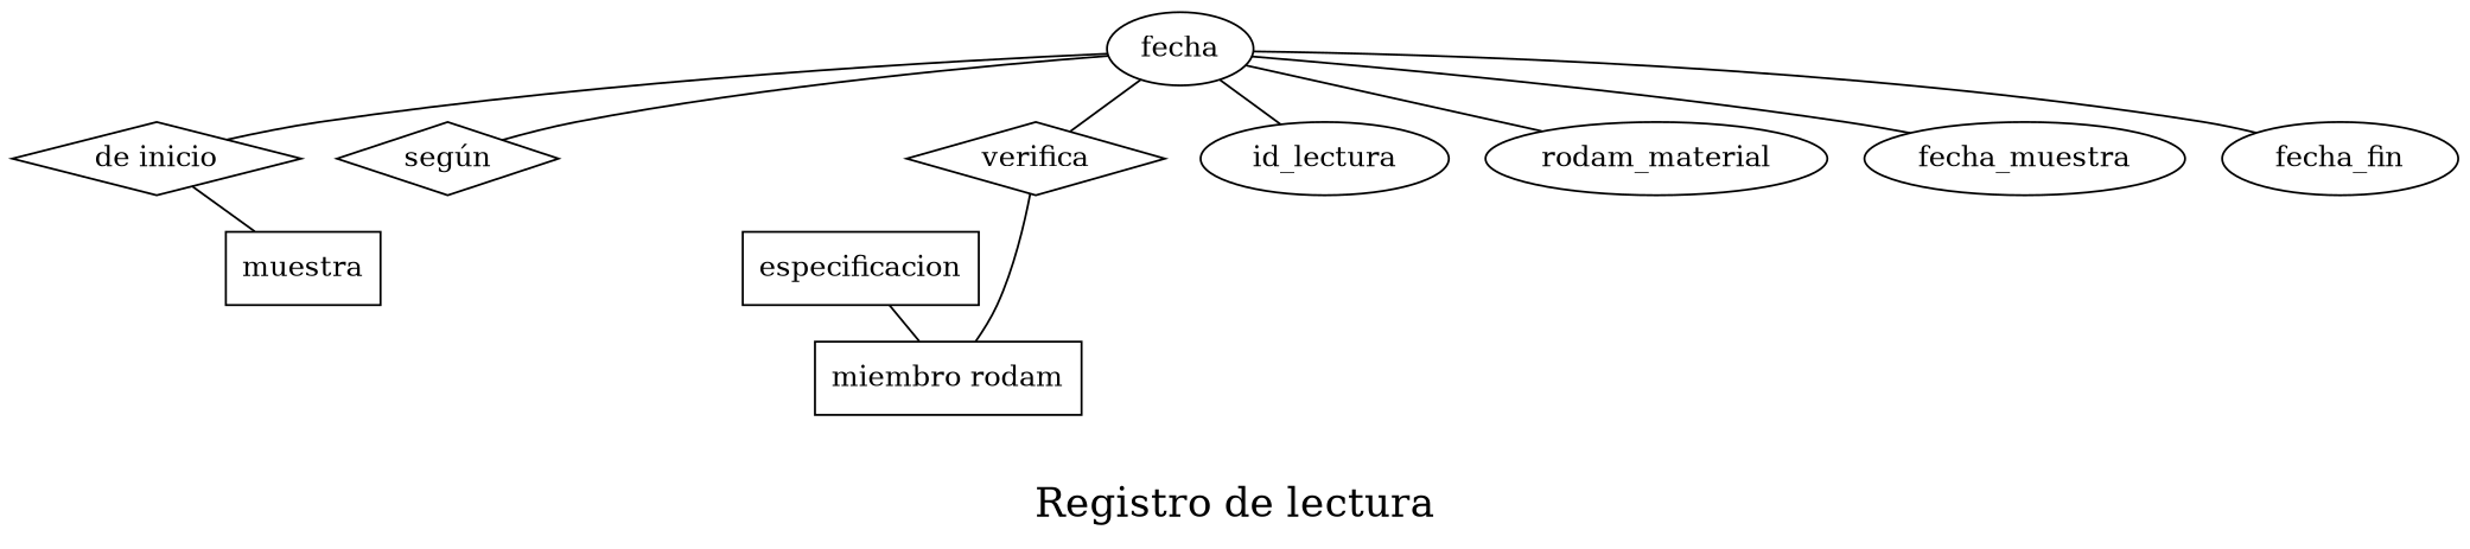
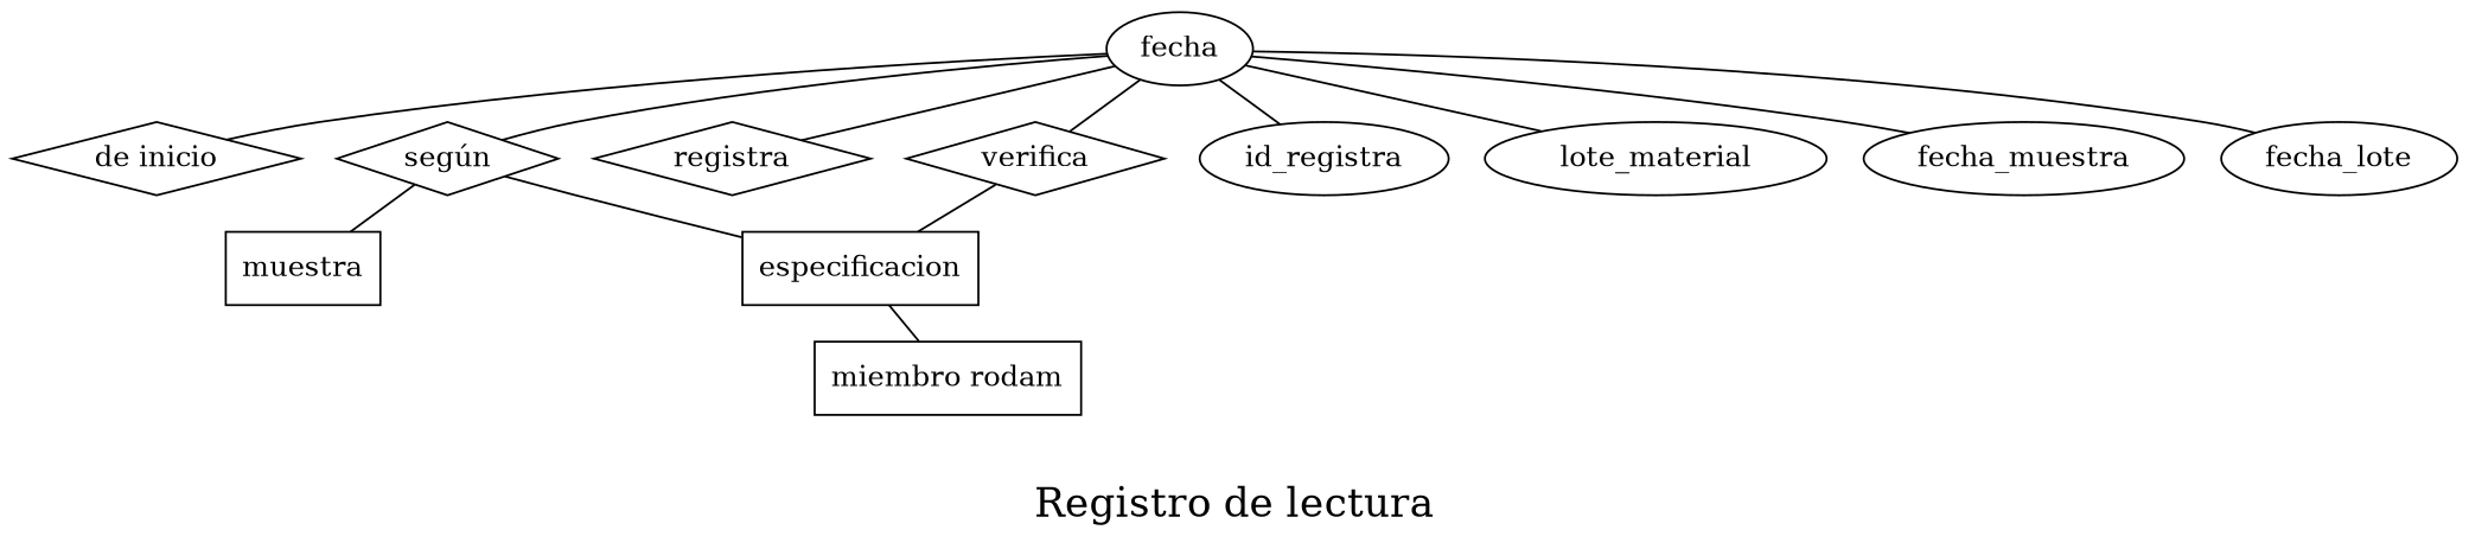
  graph {
    fontsize=20
    label="Registro de lectura"
    especificacion [shape=box]
    muestra [shape=box]
    n3 [label="miembro rodam" shape=box]
    n4 [label="de inicio" shape=diamond]
    n5 [label="según" shape=diamond]
+   registra [shape=diamond]
    verifica [shape=diamond]
    n8 [label=fecha]
-   id_lectura
-   lote_material [label=rodam_material]
+   id_lectura [label=id_registra]
+   lote_material
    n11 [label=fecha_muestra]
-   fecha_fin
+   fecha_fin [label=fecha_lote]
    subgraph sub_1 {
      ranksep=5
      root=especificacion
      especificacion
      muestra
      n3
    }
    subgraph sub_2 {
      n4
      n5
+     registra
      verifica
    }
    especificacion -- n3
-   n4 -- muestra
-   verifica -- n3
+   n5 -- muestra
+   n5 -- especificacion
+   verifica -- especificacion
    n8 -- n4
    n8 -- n5
+   n8 -- registra
    n8 -- verifica
    n8 -- id_lectura
    n8 -- lote_material
    n8 -- n11
    n8 -- fecha_fin
  }
